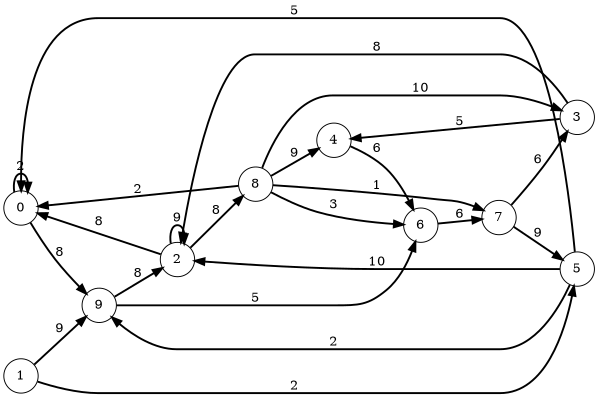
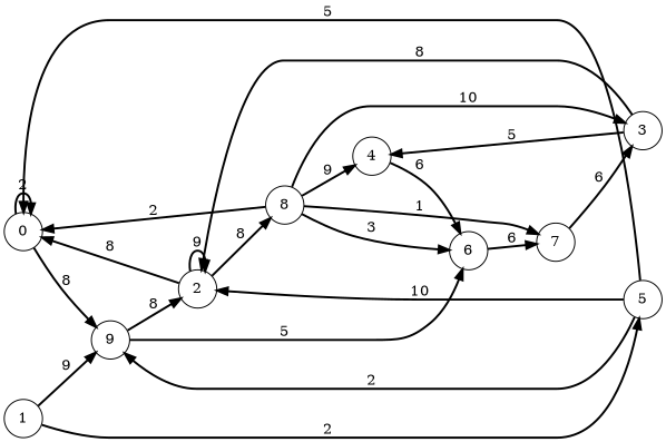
  digraph {
    rankdir=LR
    node [shape=circle]
    edge [style=bold]
    0
    9
    2
    6
    8
    7
    1
    5
    3
    4
    0 -> 0 [label=2]
    0 -> 9 [label=8]
    9 -> 2 [label=8]
    9 -> 6 [label=5]
    2 -> 0 [label=8]
    2 -> 2 [label=9]
    2 -> 8 [label=8]
    6 -> 7 [label=6]
    8 -> 0 [label=2]
    8 -> 6 [label=3]
    8 -> 7 [label=1]
    8 -> 3 [label=10]
    8 -> 4 [label=9]
-   7 -> 5 [label=9]
    7 -> 3 [label=6]
    1 -> 9 [label=9]
    1 -> 5 [label=2]
    5 -> 0 [label=5]
    5 -> 9 [label=2]
    5 -> 2 [label=10]
    3 -> 2 [label=8]
    3 -> 4 [label=5]
    4 -> 6 [label=6]
  }
